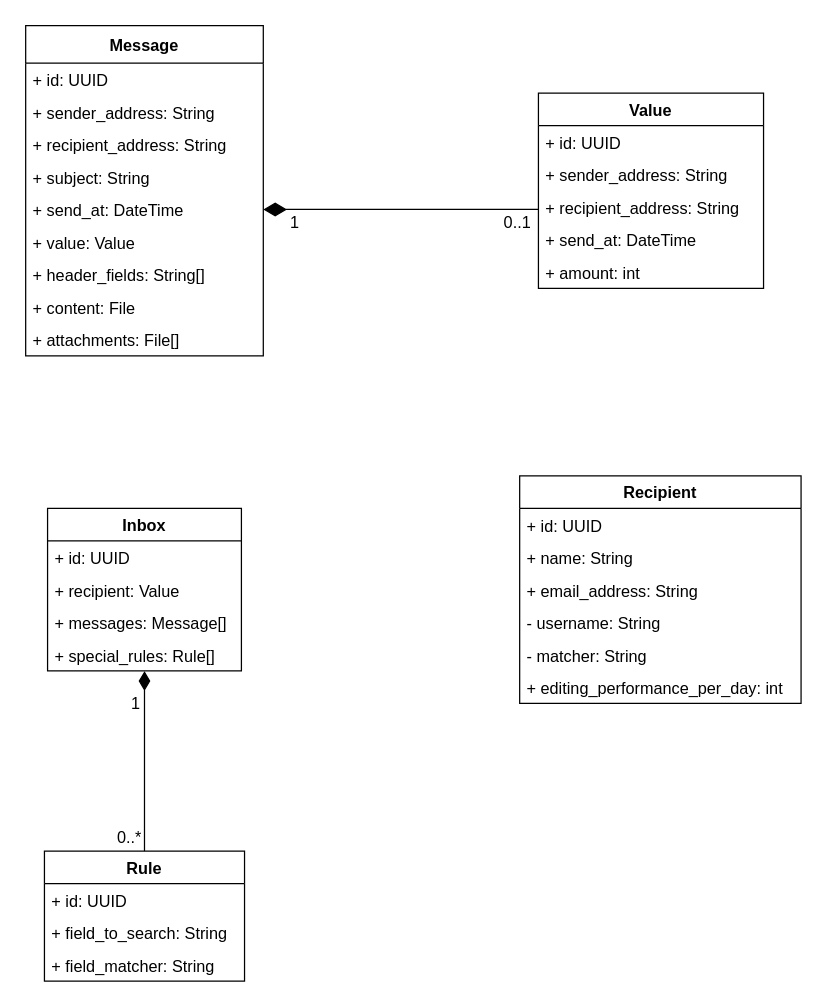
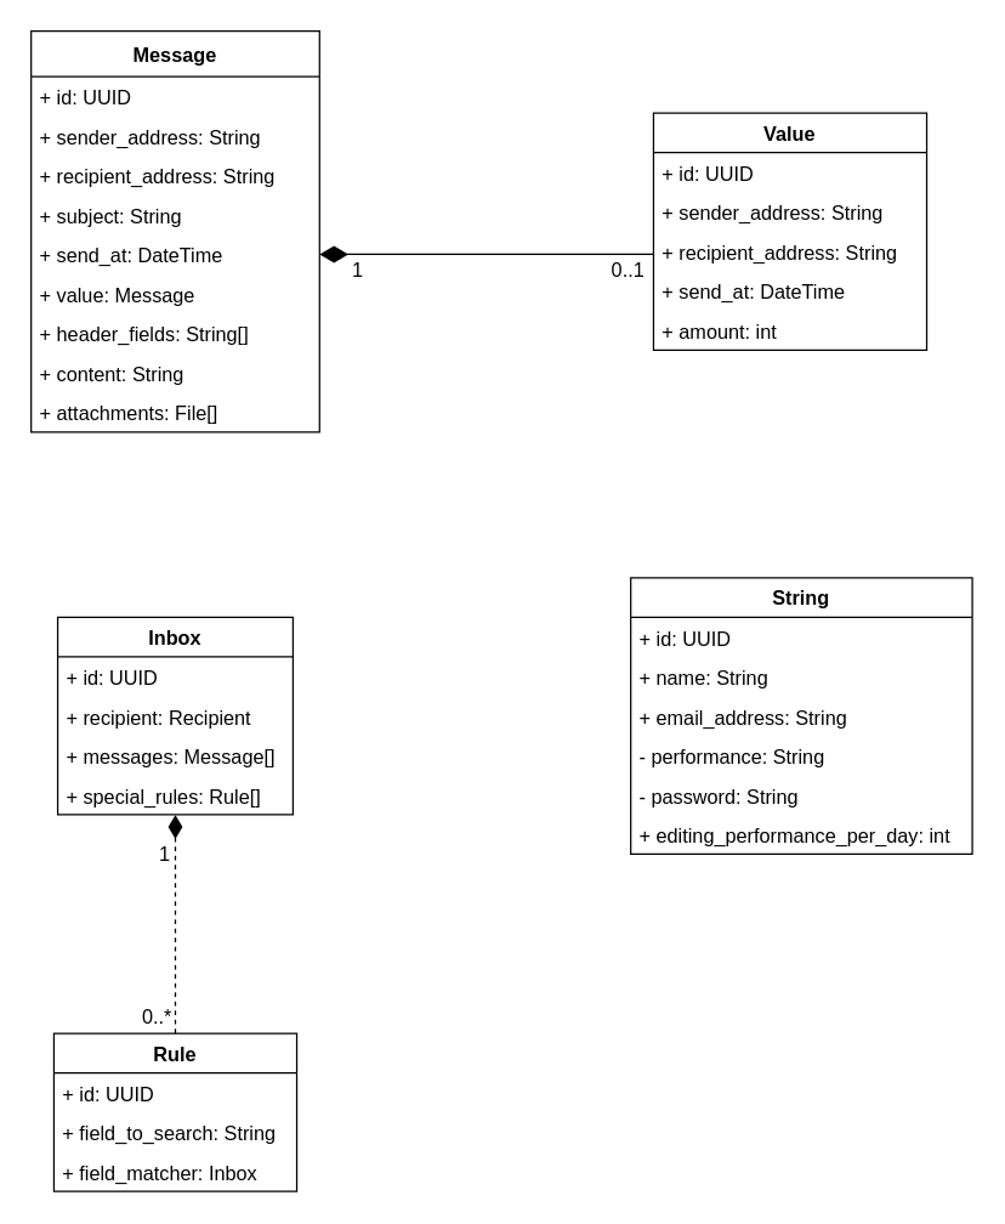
  <mxCell id="0" />
  <mxCell id="1" parent="0" />
  <mxCell id="2" value="Message" style="swimlane;fontStyle=1;childLayout=stackLayout;horizontal=1;startSize=30;fillColor=none;horizontalStack=0;resizeParent=1;resizeParentMax=0;resizeLast=0;collapsible=1;marginBottom=0;fontSize=13;" vertex="1" parent="1"><mxGeometry x="20" y="20" width="190" height="264" as="geometry" /></mxCell>
  <mxCell id="3" value="+ id: UUID" style="text;strokeColor=none;fillColor=none;align=left;verticalAlign=top;spacingLeft=4;spacingRight=4;overflow=hidden;rotatable=0;points=[[0,0.5],[1,0.5]];portConstraint=eastwest;fontSize=13;" vertex="1" parent="2"><mxGeometry y="30" width="190" height="26" as="geometry" /></mxCell>
  <mxCell id="4" value="+ sender_address: String" style="text;strokeColor=none;fillColor=none;align=left;verticalAlign=top;spacingLeft=4;spacingRight=4;overflow=hidden;rotatable=0;points=[[0,0.5],[1,0.5]];portConstraint=eastwest;fontSize=13;" vertex="1" parent="2"><mxGeometry y="56" width="190" height="26" as="geometry" /></mxCell>
  <mxCell id="5" value="+ recipient_address: String" style="text;strokeColor=none;fillColor=none;align=left;verticalAlign=top;spacingLeft=4;spacingRight=4;overflow=hidden;rotatable=0;points=[[0,0.5],[1,0.5]];portConstraint=eastwest;fontSize=13;" vertex="1" parent="2"><mxGeometry y="82" width="190" height="26" as="geometry" /></mxCell>
  <mxCell id="6" value="+ subject: String" style="text;strokeColor=none;fillColor=none;align=left;verticalAlign=top;spacingLeft=4;spacingRight=4;overflow=hidden;rotatable=0;points=[[0,0.5],[1,0.5]];portConstraint=eastwest;fontSize=13;" vertex="1" parent="2"><mxGeometry y="108" width="190" height="26" as="geometry" /></mxCell>
  <mxCell id="7" value="+ send_at: DateTime" style="text;strokeColor=none;fillColor=none;align=left;verticalAlign=top;spacingLeft=4;spacingRight=4;overflow=hidden;rotatable=0;points=[[0,0.5],[1,0.5]];portConstraint=eastwest;fontSize=13;" vertex="1" parent="2"><mxGeometry y="134" width="190" height="26" as="geometry" /></mxCell>
- <mxCell id="8" value="+ value: Value" style="text;strokeColor=none;fillColor=none;align=left;verticalAlign=top;spacingLeft=4;spacingRight=4;overflow=hidden;rotatable=0;points=[[0,0.5],[1,0.5]];portConstraint=eastwest;fontSize=13;" vertex="1" parent="2"><mxGeometry y="160" width="190" height="26" as="geometry" /></mxCell>
+ <mxCell id="8" value="+ value: Message" style="text;strokeColor=none;fillColor=none;align=left;verticalAlign=top;spacingLeft=4;spacingRight=4;overflow=hidden;rotatable=0;points=[[0,0.5],[1,0.5]];portConstraint=eastwest;fontSize=13;" vertex="1" parent="2"><mxGeometry y="160" width="190" height="26" as="geometry" /></mxCell>
  <mxCell id="9" value="+ header_fields: String[]" style="text;strokeColor=none;fillColor=none;align=left;verticalAlign=top;spacingLeft=4;spacingRight=4;overflow=hidden;rotatable=0;points=[[0,0.5],[1,0.5]];portConstraint=eastwest;fontSize=13;" vertex="1" parent="2"><mxGeometry y="186" width="190" height="26" as="geometry" /></mxCell>
- <mxCell id="10" value="+ content: File" style="text;strokeColor=none;fillColor=none;align=left;verticalAlign=top;spacingLeft=4;spacingRight=4;overflow=hidden;rotatable=0;points=[[0,0.5],[1,0.5]];portConstraint=eastwest;fontSize=13;" vertex="1" parent="2"><mxGeometry y="212" width="190" height="26" as="geometry" /></mxCell>
+ <mxCell id="10" value="+ content: String" style="text;strokeColor=none;fillColor=none;align=left;verticalAlign=top;spacingLeft=4;spacingRight=4;overflow=hidden;rotatable=0;points=[[0,0.5],[1,0.5]];portConstraint=eastwest;fontSize=13;" vertex="1" parent="2"><mxGeometry y="212" width="190" height="26" as="geometry" /></mxCell>
  <mxCell id="11" value="+ attachments: File[]" style="text;align=left;verticalAlign=top;spacingLeft=4;spacingRight=4;overflow=hidden;rotatable=0;points=[[0,0.5],[1,0.5]];portConstraint=eastwest;fontSize=13;" vertex="1" parent="2"><mxGeometry y="238" width="190" height="26" as="geometry" /></mxCell>
- <mxCell id="12" value="Recipient" style="swimlane;fontStyle=1;childLayout=stackLayout;horizontal=1;startSize=26;fillColor=none;horizontalStack=0;resizeParent=1;resizeParentMax=0;resizeLast=0;collapsible=1;marginBottom=0;fontSize=13;" vertex="1" parent="1"><mxGeometry x="415" y="380" width="225" height="182" as="geometry" /></mxCell>
+ <mxCell id="12" value="String" style="swimlane;fontStyle=1;childLayout=stackLayout;horizontal=1;startSize=26;fillColor=none;horizontalStack=0;resizeParent=1;resizeParentMax=0;resizeLast=0;collapsible=1;marginBottom=0;fontSize=13;" vertex="1" parent="1"><mxGeometry x="415" y="380" width="225" height="182" as="geometry" /></mxCell>
  <mxCell id="13" value="+ id: UUID" style="text;strokeColor=none;fillColor=none;align=left;verticalAlign=top;spacingLeft=4;spacingRight=4;overflow=hidden;rotatable=0;points=[[0,0.5],[1,0.5]];portConstraint=eastwest;fontSize=13;" vertex="1" parent="12"><mxGeometry y="26" width="225" height="26" as="geometry" /></mxCell>
  <mxCell id="14" value="+ name: String" style="text;strokeColor=none;fillColor=none;align=left;verticalAlign=top;spacingLeft=4;spacingRight=4;overflow=hidden;rotatable=0;points=[[0,0.5],[1,0.5]];portConstraint=eastwest;fontSize=13;" vertex="1" parent="12"><mxGeometry y="52" width="225" height="26" as="geometry" /></mxCell>
  <mxCell id="15" value="+ email_address: String" style="text;strokeColor=none;fillColor=none;align=left;verticalAlign=top;spacingLeft=4;spacingRight=4;overflow=hidden;rotatable=0;points=[[0,0.5],[1,0.5]];portConstraint=eastwest;fontSize=13;" vertex="1" parent="12"><mxGeometry y="78" width="225" height="26" as="geometry" /></mxCell>
- <mxCell id="16" value="- username: String" style="text;strokeColor=none;fillColor=none;align=left;verticalAlign=top;spacingLeft=4;spacingRight=4;overflow=hidden;rotatable=0;points=[[0,0.5],[1,0.5]];portConstraint=eastwest;fontSize=13;" vertex="1" parent="12"><mxGeometry y="104" width="225" height="26" as="geometry" /></mxCell>
- <mxCell id="17" value="- matcher: String" style="text;strokeColor=none;fillColor=none;align=left;verticalAlign=top;spacingLeft=4;spacingRight=4;overflow=hidden;rotatable=0;points=[[0,0.5],[1,0.5]];portConstraint=eastwest;fontSize=13;" vertex="1" parent="12"><mxGeometry y="130" width="225" height="26" as="geometry" /></mxCell>
+ <mxCell id="16" value="- performance: String" style="text;strokeColor=none;fillColor=none;align=left;verticalAlign=top;spacingLeft=4;spacingRight=4;overflow=hidden;rotatable=0;points=[[0,0.5],[1,0.5]];portConstraint=eastwest;fontSize=13;" vertex="1" parent="12"><mxGeometry y="104" width="225" height="26" as="geometry" /></mxCell>
+ <mxCell id="17" value="- password: String" style="text;strokeColor=none;fillColor=none;align=left;verticalAlign=top;spacingLeft=4;spacingRight=4;overflow=hidden;rotatable=0;points=[[0,0.5],[1,0.5]];portConstraint=eastwest;fontSize=13;" vertex="1" parent="12"><mxGeometry y="130" width="225" height="26" as="geometry" /></mxCell>
  <mxCell id="18" value="+ editing_performance_per_day: int" style="text;strokeColor=none;fillColor=none;align=left;verticalAlign=top;spacingLeft=4;spacingRight=4;overflow=hidden;rotatable=0;points=[[0,0.5],[1,0.5]];portConstraint=eastwest;fontSize=13;" vertex="1" parent="12"><mxGeometry y="156" width="225" height="26" as="geometry" /></mxCell>
  <mxCell id="19" value="Value" style="swimlane;fontStyle=1;childLayout=stackLayout;horizontal=1;startSize=26;fillColor=none;horizontalStack=0;resizeParent=1;resizeParentMax=0;resizeLast=0;collapsible=1;marginBottom=0;fontSize=13;" vertex="1" parent="1"><mxGeometry x="430" y="74" width="180" height="156" as="geometry" /></mxCell>
  <mxCell id="20" value="+ id: UUID" style="text;strokeColor=none;fillColor=none;align=left;verticalAlign=top;spacingLeft=4;spacingRight=4;overflow=hidden;rotatable=0;points=[[0,0.5],[1,0.5]];portConstraint=eastwest;fontSize=13;" vertex="1" parent="19"><mxGeometry y="26" width="180" height="26" as="geometry" /></mxCell>
  <mxCell id="21" value="+ sender_address: String" style="text;strokeColor=none;fillColor=none;align=left;verticalAlign=top;spacingLeft=4;spacingRight=4;overflow=hidden;rotatable=0;points=[[0,0.5],[1,0.5]];portConstraint=eastwest;fontSize=13;" vertex="1" parent="19"><mxGeometry y="52" width="180" height="26" as="geometry" /></mxCell>
  <mxCell id="22" value="+ recipient_address: String" style="text;strokeColor=none;fillColor=none;align=left;verticalAlign=top;spacingLeft=4;spacingRight=4;overflow=hidden;rotatable=0;points=[[0,0.5],[1,0.5]];portConstraint=eastwest;fontSize=13;" vertex="1" parent="19"><mxGeometry y="78" width="180" height="26" as="geometry" /></mxCell>
  <mxCell id="23" value="+ send_at: DateTime" style="text;strokeColor=none;fillColor=none;align=left;verticalAlign=top;spacingLeft=4;spacingRight=4;overflow=hidden;rotatable=0;points=[[0,0.5],[1,0.5]];portConstraint=eastwest;fontSize=13;" vertex="1" parent="19"><mxGeometry y="104" width="180" height="26" as="geometry" /></mxCell>
  <mxCell id="24" value="+ amount: int" style="text;strokeColor=none;fillColor=none;align=left;verticalAlign=top;spacingLeft=4;spacingRight=4;overflow=hidden;rotatable=0;points=[[0,0.5],[1,0.5]];portConstraint=eastwest;fontSize=13;" vertex="1" parent="19"><mxGeometry y="130" width="180" height="26" as="geometry" /></mxCell>
  <mxCell id="25" value="Inbox" style="swimlane;fontStyle=1;childLayout=stackLayout;horizontal=1;startSize=26;fillColor=none;horizontalStack=0;resizeParent=1;resizeParentMax=0;resizeLast=0;collapsible=1;marginBottom=0;fontSize=13;" vertex="1" parent="1"><mxGeometry x="37.5" y="406" width="155" height="130" as="geometry" /></mxCell>
  <mxCell id="26" value="+ id: UUID" style="text;strokeColor=none;fillColor=none;align=left;verticalAlign=top;spacingLeft=4;spacingRight=4;overflow=hidden;rotatable=0;points=[[0,0.5],[1,0.5]];portConstraint=eastwest;fontSize=13;" vertex="1" parent="25"><mxGeometry y="26" width="155" height="26" as="geometry" /></mxCell>
- <mxCell id="27" value="+ recipient: Value" style="text;strokeColor=none;fillColor=none;align=left;verticalAlign=top;spacingLeft=4;spacingRight=4;overflow=hidden;rotatable=0;points=[[0,0.5],[1,0.5]];portConstraint=eastwest;fontSize=13;" vertex="1" parent="25"><mxGeometry y="52" width="155" height="26" as="geometry" /></mxCell>
+ <mxCell id="27" value="+ recipient: Recipient" style="text;strokeColor=none;fillColor=none;align=left;verticalAlign=top;spacingLeft=4;spacingRight=4;overflow=hidden;rotatable=0;points=[[0,0.5],[1,0.5]];portConstraint=eastwest;fontSize=13;" vertex="1" parent="25"><mxGeometry y="52" width="155" height="26" as="geometry" /></mxCell>
  <mxCell id="28" value="+ messages: Message[]" style="text;strokeColor=none;fillColor=none;align=left;verticalAlign=top;spacingLeft=4;spacingRight=4;overflow=hidden;rotatable=0;points=[[0,0.5],[1,0.5]];portConstraint=eastwest;fontSize=13;" vertex="1" parent="25"><mxGeometry y="78" width="155" height="26" as="geometry" /></mxCell>
  <mxCell id="29" value="+ special_rules: Rule[]" style="text;strokeColor=none;fillColor=none;align=left;verticalAlign=top;spacingLeft=4;spacingRight=4;overflow=hidden;rotatable=0;points=[[0,0.5],[1,0.5]];portConstraint=eastwest;fontSize=13;" vertex="1" parent="25"><mxGeometry y="104" width="155" height="26" as="geometry" /></mxCell>
- <mxCell id="30" style="edgeStyle=orthogonalEdgeStyle;rounded=0;orthogonalLoop=1;jettySize=auto;html=1;exitX=0.5;exitY=0;exitDx=0;exitDy=0;fontSize=13;startArrow=none;startFill=0;endArrow=diamondThin;endFill=1;startSize=16;endSize=13;entryX=0.5;entryY=1.005;entryDx=0;entryDy=0;entryPerimeter=0;" edge="1" parent="1" source="33" target="29"><mxGeometry relative="1" as="geometry"><mxPoint x="115" y="550" as="targetPoint" /></mxGeometry></mxCell>
+ <mxCell id="30" style="edgeStyle=orthogonalEdgeStyle;rounded=0;orthogonalLoop=1;jettySize=auto;html=1;exitX=0.5;exitY=0;exitDx=0;exitDy=0;fontSize=13;startArrow=none;startFill=0;endArrow=diamondThin;endFill=1;startSize=16;endSize=13;entryX=0.5;entryY=1.005;entryDx=0;entryDy=0;entryPerimeter=0;dashed=1;" edge="1" parent="1" source="33" target="29"><mxGeometry relative="1" as="geometry"><mxPoint x="115" y="550" as="targetPoint" /></mxGeometry></mxCell>
  <mxCell id="31" value="1" style="edgeLabel;html=1;align=right;verticalAlign=middle;resizable=0;points=[];fontSize=13;" vertex="1" connectable="0" parent="30"><mxGeometry x="0.65" relative="1" as="geometry"><mxPoint x="-3" as="offset" /></mxGeometry></mxCell>
  <mxCell id="32" value="0..*" style="edgeLabel;html=1;align=right;verticalAlign=middle;resizable=0;points=[];fontSize=13;" vertex="1" connectable="0" parent="30"><mxGeometry x="-0.832" relative="1" as="geometry"><mxPoint x="-2" as="offset" /></mxGeometry></mxCell>
  <mxCell id="33" value="Rule" style="swimlane;fontStyle=1;childLayout=stackLayout;horizontal=1;startSize=26;fillColor=none;horizontalStack=0;resizeParent=1;resizeParentMax=0;resizeLast=0;collapsible=1;marginBottom=0;fontSize=13;" vertex="1" parent="1"><mxGeometry x="35" y="680" width="160" height="104" as="geometry" /></mxCell>
  <mxCell id="34" value="+ id: UUID" style="text;strokeColor=none;fillColor=none;align=left;verticalAlign=top;spacingLeft=4;spacingRight=4;overflow=hidden;rotatable=0;points=[[0,0.5],[1,0.5]];portConstraint=eastwest;fontSize=13;" vertex="1" parent="33"><mxGeometry y="26" width="160" height="26" as="geometry" /></mxCell>
  <mxCell id="35" value="+ field_to_search: String" style="text;strokeColor=none;fillColor=none;align=left;verticalAlign=top;spacingLeft=4;spacingRight=4;overflow=hidden;rotatable=0;points=[[0,0.5],[1,0.5]];portConstraint=eastwest;fontSize=13;" vertex="1" parent="33"><mxGeometry y="52" width="160" height="26" as="geometry" /></mxCell>
- <mxCell id="36" value="+ field_matcher: String" style="text;strokeColor=none;fillColor=none;align=left;verticalAlign=top;spacingLeft=4;spacingRight=4;overflow=hidden;rotatable=0;points=[[0,0.5],[1,0.5]];portConstraint=eastwest;fontSize=13;" vertex="1" parent="33"><mxGeometry y="78" width="160" height="26" as="geometry" /></mxCell>
+ <mxCell id="36" value="+ field_matcher: Inbox" style="text;strokeColor=none;fillColor=none;align=left;verticalAlign=top;spacingLeft=4;spacingRight=4;overflow=hidden;rotatable=0;points=[[0,0.5],[1,0.5]];portConstraint=eastwest;fontSize=13;" vertex="1" parent="33"><mxGeometry y="78" width="160" height="26" as="geometry" /></mxCell>
  <mxCell id="37" style="edgeStyle=orthogonalEdgeStyle;rounded=0;orthogonalLoop=1;jettySize=auto;html=1;exitX=1;exitY=0.5;exitDx=0;exitDy=0;endArrow=none;endFill=0;startArrow=diamondThin;startFill=1;endSize=13;startSize=16;fontSize=13;" edge="1" parent="1" source="7"><mxGeometry relative="1" as="geometry"><mxPoint x="430" y="167" as="targetPoint" /><mxPoint x="220" y="167" as="sourcePoint" /></mxGeometry></mxCell>
  <mxCell id="38" value="&lt;font style=&quot;font-size: 13px;&quot;&gt;1&lt;/font&gt;" style="edgeLabel;html=1;align=center;verticalAlign=top;resizable=0;points=[];fontSize=13;" vertex="1" connectable="0" parent="37"><mxGeometry x="-0.723" y="2" relative="1" as="geometry"><mxPoint x="-7" y="-2" as="offset" /></mxGeometry></mxCell>
  <mxCell id="39" value="0..1" style="edgeLabel;html=1;align=center;verticalAlign=top;resizable=0;points=[];fontSize=13;" vertex="1" connectable="0" parent="37"><mxGeometry x="0.869" y="4" relative="1" as="geometry"><mxPoint x="-3" as="offset" /></mxGeometry></mxCell>
